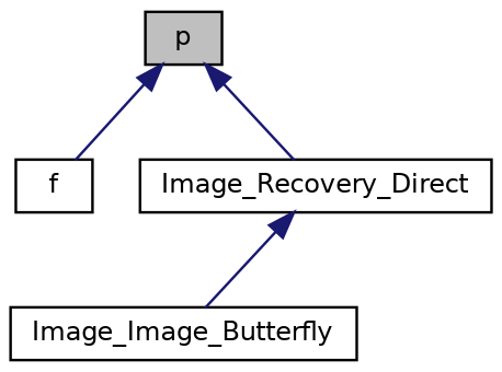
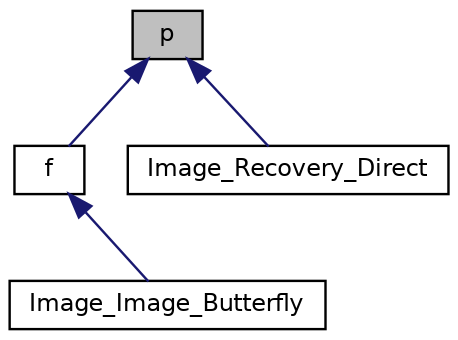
  digraph {
    rankdir=TB
    node [color=black fillcolor=white fontname=Helvetica fontsize=10 shape=record style=filled]
    edge [color=midnightblue dir=back fontname=Helvetica fontsize=10 labelfontname=Helvetica labelfontsize=10 style=solid]
    n1 [fillcolor=grey75 fontcolor=black height=0.2 label=p width=0.4]
    n2 [height=0.2 label=f width=0.4]
    n3 [height=0.2 label=Image_Recovery_Direct width=0.4]
    n4 [height=0.2 label=Image_Image_Butterfly width=0.4]
    n1 -> n2
    n1 -> n3
-   n3 -> n4
+   n2 -> n4
  }
